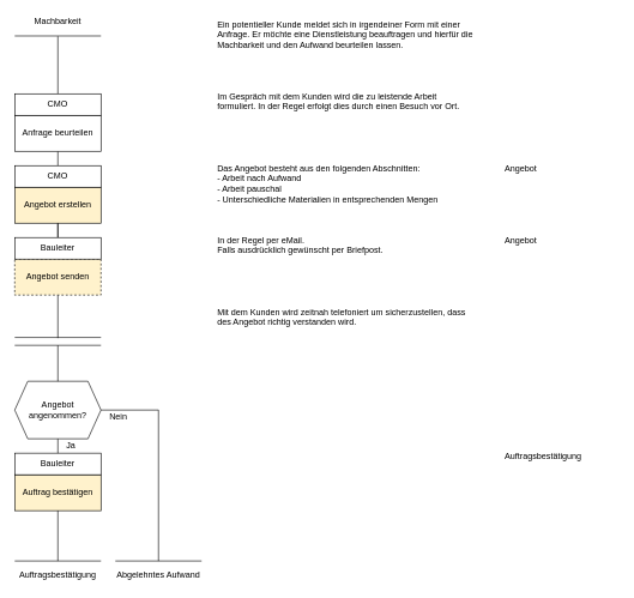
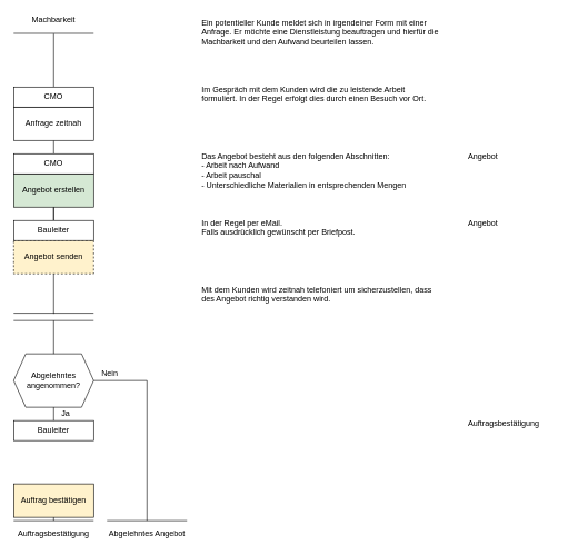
  <mxCell id="0" />
  <mxCell id="1" parent="0" />
  <mxCell id="2" value="Im Gespräch mit dem Kunden wird die zu leistende Arbeit formuliert. In der Regel erfolgt dies durch einen Besuch vor Ort." style="rounded=0;whiteSpace=wrap;html=1;align=left;horizontal=1;verticalAlign=top;strokeColor=none;" parent="1" vertex="1"><mxGeometry x="300" y="120" width="360" height="100" as="geometry" /></mxCell>
  <mxCell id="3" value="" style="endArrow=none;html=1;" parent="1" edge="1"><mxGeometry width="50" height="50" relative="1" as="geometry"><mxPoint x="20" y="49.5" as="sourcePoint" /><mxPoint x="140" y="49.5" as="targetPoint" /></mxGeometry></mxCell>
  <mxCell id="4" value="Machbarkeit" style="text;html=1;strokeColor=none;fillColor=none;align=center;verticalAlign=middle;whiteSpace=wrap;rounded=0;" parent="1" vertex="1"><mxGeometry x="20" y="20" width="120" height="20" as="geometry" /></mxCell>
  <mxCell id="5" value="" style="endArrow=none;html=1;" parent="1" edge="1"><mxGeometry width="50" height="50" relative="1" as="geometry"><mxPoint x="80" y="130" as="sourcePoint" /><mxPoint x="80" y="50" as="targetPoint" /></mxGeometry></mxCell>
  <mxCell id="6" value="" style="verticalLabelPosition=bottom;verticalAlign=top;html=1;shape=hexagon;perimeter=hexagonPerimeter2;arcSize=6;size=0.151;" parent="1" vertex="1"><mxGeometry x="20" y="530" width="120" height="80" as="geometry" /></mxCell>
- <mxCell id="7" value="Angebot angenommen?" style="text;html=1;strokeColor=none;fillColor=none;align=center;verticalAlign=middle;whiteSpace=wrap;rounded=0;" parent="1" vertex="1"><mxGeometry x="20" y="530" width="120" height="80" as="geometry" /></mxCell>
+ <mxCell id="7" value="Abgelehntes angenommen?" style="text;html=1;strokeColor=none;fillColor=none;align=center;verticalAlign=middle;whiteSpace=wrap;rounded=0;" parent="1" vertex="1"><mxGeometry x="20" y="530" width="120" height="80" as="geometry" /></mxCell>
  <mxCell id="8" value="" style="endArrow=none;html=1;" parent="1" edge="1"><mxGeometry width="50" height="50" relative="1" as="geometry"><mxPoint x="80" y="230" as="sourcePoint" /><mxPoint x="80" y="210" as="targetPoint" /></mxGeometry></mxCell>
  <mxCell id="9" value="" style="endArrow=none;html=1;" parent="1" edge="1"><mxGeometry width="50" height="50" relative="1" as="geometry"><mxPoint x="20" y="469" as="sourcePoint" /><mxPoint x="140" y="469" as="targetPoint" /></mxGeometry></mxCell>
  <mxCell id="10" value="" style="endArrow=none;html=1;" parent="1" edge="1"><mxGeometry width="50" height="50" relative="1" as="geometry"><mxPoint x="20" y="480" as="sourcePoint" /><mxPoint x="140" y="480" as="targetPoint" /></mxGeometry></mxCell>
  <mxCell id="11" value="" style="endArrow=none;html=1;exitX=0.5;exitY=0;exitDx=0;exitDy=0;entryX=0.5;entryY=1;entryDx=0;entryDy=0;" parent="1" target="7" edge="1"><mxGeometry width="50" height="50" relative="1" as="geometry"><mxPoint x="80" y="641" as="sourcePoint" /><mxPoint x="380" y="648" as="targetPoint" /></mxGeometry></mxCell>
- <mxCell id="12" value="Anfrage beurteilen" style="rounded=0;whiteSpace=wrap;html=1;" parent="1" vertex="1"><mxGeometry x="20" y="160" width="120" height="50" as="geometry" /></mxCell>
+ <mxCell id="12" value="Anfrage zeitnah" style="rounded=0;whiteSpace=wrap;html=1;" parent="1" vertex="1"><mxGeometry x="20" y="160" width="120" height="50" as="geometry" /></mxCell>
  <mxCell id="13" value="CMO" style="rounded=0;whiteSpace=wrap;html=1;" parent="1" vertex="1"><mxGeometry x="20" y="130" width="120" height="30" as="geometry" /></mxCell>
  <mxCell id="14" value="" style="rounded=0;whiteSpace=wrap;html=1;align=left;horizontal=1;verticalAlign=top;strokeColor=none;" parent="1" vertex="1"><mxGeometry x="700" y="120" width="160" height="100" as="geometry" /></mxCell>
  <mxCell id="15" value="Ein potentieller Kunde meldet sich in irgendeiner Form mit einer Anfrage. Er möchte eine Dienstleistung beauftragen und hierfür die Machbarkeit und den Aufwand beurteilen lassen." style="rounded=0;whiteSpace=wrap;html=1;align=left;horizontal=1;verticalAlign=top;strokeColor=none;" parent="1" vertex="1"><mxGeometry x="300" y="20" width="360" height="100" as="geometry" /></mxCell>
  <mxCell id="16" value="" style="endArrow=none;html=1;" parent="1" edge="1"><mxGeometry width="50" height="50" relative="1" as="geometry"><mxPoint x="80" y="330" as="sourcePoint" /><mxPoint x="80" y="310" as="targetPoint" /></mxGeometry></mxCell>
- <mxCell id="17" value="Angebot erstellen" style="rounded=0;whiteSpace=wrap;html=1;fillColor=#fff2cc;strokeColor=#000000;" parent="1" vertex="1"><mxGeometry x="20" y="260" width="120" height="50" as="geometry" /></mxCell>
+ <mxCell id="17" value="Angebot erstellen" style="rounded=0;whiteSpace=wrap;html=1;fillColor=#d5e8d4;strokeColor=#000000;" parent="1" vertex="1"><mxGeometry x="20" y="260" width="120" height="50" as="geometry" /></mxCell>
  <mxCell id="18" value="CMO" style="rounded=0;whiteSpace=wrap;html=1;" parent="1" vertex="1"><mxGeometry x="20" y="230" width="120" height="30" as="geometry" /></mxCell>
  <mxCell id="19" value="Das Angebot besteht aus den folgenden Abschnitten:&lt;br&gt;- Arbeit nach Aufwand&lt;br&gt;- Arbeit pauschal&lt;br&gt;- Unterschiedliche Materialien in entsprechenden Mengen" style="rounded=0;whiteSpace=wrap;html=1;align=left;horizontal=1;verticalAlign=top;strokeColor=none;" parent="1" vertex="1"><mxGeometry x="300" y="220" width="360" height="100" as="geometry" /></mxCell>
  <mxCell id="20" value="Angebot" style="rounded=0;whiteSpace=wrap;html=1;align=left;horizontal=1;verticalAlign=top;strokeColor=none;" parent="1" vertex="1"><mxGeometry x="700" y="220" width="160" height="100" as="geometry" /></mxCell>
  <mxCell id="21" value="" style="endArrow=none;html=1;" parent="1" edge="1"><mxGeometry width="50" height="50" relative="1" as="geometry"><mxPoint x="80" y="330" as="sourcePoint" /><mxPoint x="80" y="310" as="targetPoint" /></mxGeometry></mxCell>
  <mxCell id="22" value="Angebot senden" style="rounded=0;whiteSpace=wrap;html=1;fillColor=#fff2cc;strokeColor=#000000;dashed=1;" parent="1" vertex="1"><mxGeometry x="20" y="360" width="120" height="50" as="geometry" /></mxCell>
  <mxCell id="23" value="Bauleiter" style="rounded=0;whiteSpace=wrap;html=1;" parent="1" vertex="1"><mxGeometry x="20" y="330" width="120" height="30" as="geometry" /></mxCell>
  <mxCell id="24" value="In der Regel per eMail.&lt;br&gt;Falls ausdrücklich gewünscht per Briefpost.&lt;br&gt;&lt;br&gt;" style="rounded=0;whiteSpace=wrap;html=1;align=left;horizontal=1;verticalAlign=top;strokeColor=none;" parent="1" vertex="1"><mxGeometry x="300" y="320" width="360" height="100" as="geometry" /></mxCell>
  <mxCell id="25" value="Angebot" style="rounded=0;whiteSpace=wrap;html=1;align=left;horizontal=1;verticalAlign=top;strokeColor=none;" parent="1" vertex="1"><mxGeometry x="700" y="320" width="160" height="100" as="geometry" /></mxCell>
  <mxCell id="26" value="Mit dem Kunden wird zeitnah telefoniert um sicherzustellen, dass des Angebot richtig verstanden wird." style="rounded=0;whiteSpace=wrap;html=1;align=left;horizontal=1;verticalAlign=top;strokeColor=none;" parent="1" vertex="1"><mxGeometry x="300" y="420" width="360" height="100" as="geometry" /></mxCell>
- <mxCell id="27" value="Auftrag bestätigen" style="rounded=0;whiteSpace=wrap;html=1;fillColor=#fff2cc;strokeColor=#000000;" parent="1" vertex="1"><mxGeometry x="20" y="660" width="120" height="50" as="geometry" /></mxCell>
+ <mxCell id="27" value="Auftrag bestätigen" style="rounded=0;whiteSpace=wrap;html=1;fillColor=#fff2cc;strokeColor=#000000;" parent="1" vertex="1"><mxGeometry x="20" y="725" width="120" height="50" as="geometry" /></mxCell>
  <mxCell id="28" value="Bauleiter" style="rounded=0;whiteSpace=wrap;html=1;" parent="1" vertex="1"><mxGeometry x="20" y="630" width="120" height="30" as="geometry" /></mxCell>
  <mxCell id="29" value="Auftragsbestätigung" style="text;html=1;strokeColor=none;fillColor=none;align=center;verticalAlign=middle;whiteSpace=wrap;rounded=0;" parent="1" vertex="1"><mxGeometry x="20" y="790" width="120" height="20" as="geometry" /></mxCell>
  <mxCell id="30" value="" style="endArrow=none;html=1;" parent="1" edge="1"><mxGeometry width="50" height="50" relative="1" as="geometry"><mxPoint x="20" y="780" as="sourcePoint" /><mxPoint x="140" y="780" as="targetPoint" /></mxGeometry></mxCell>
  <mxCell id="31" value="" style="endArrow=none;html=1;entryX=0.5;entryY=1;entryDx=0;entryDy=0;" parent="1" target="27" edge="1"><mxGeometry width="50" height="50" relative="1" as="geometry"><mxPoint x="80" y="780" as="sourcePoint" /><mxPoint x="180" y="700" as="targetPoint" /></mxGeometry></mxCell>
  <mxCell id="32" value="" style="endArrow=none;html=1;" parent="1" source="7" edge="1"><mxGeometry width="50" height="50" relative="1" as="geometry"><mxPoint x="330" y="680" as="sourcePoint" /><mxPoint x="80" y="480" as="targetPoint" /></mxGeometry></mxCell>
  <mxCell id="33" value="" style="endArrow=none;html=1;entryX=0.5;entryY=1;entryDx=0;entryDy=0;" parent="1" target="22" edge="1"><mxGeometry width="50" height="50" relative="1" as="geometry"><mxPoint x="80" y="470" as="sourcePoint" /><mxPoint x="380" y="630" as="targetPoint" /></mxGeometry></mxCell>
- <mxCell id="34" value="Abgelehntes Aufwand" style="text;html=1;strokeColor=none;fillColor=none;align=center;verticalAlign=middle;whiteSpace=wrap;rounded=0;" parent="1" vertex="1"><mxGeometry x="160" y="790" width="120" height="20" as="geometry" /></mxCell>
+ <mxCell id="34" value="Abgelehntes Angebot" style="text;html=1;strokeColor=none;fillColor=none;align=center;verticalAlign=middle;whiteSpace=wrap;rounded=0;" parent="1" vertex="1"><mxGeometry x="160" y="790" width="120" height="20" as="geometry" /></mxCell>
  <mxCell id="35" value="" style="endArrow=none;html=1;" parent="1" edge="1"><mxGeometry width="50" height="50" relative="1" as="geometry"><mxPoint x="160" y="780" as="sourcePoint" /><mxPoint x="280" y="780" as="targetPoint" /></mxGeometry></mxCell>
  <mxCell id="36" value="" style="edgeStyle=orthogonalEdgeStyle;rounded=0;orthogonalLoop=1;jettySize=auto;html=1;strokeColor=none;startArrow=none;startFill=0;" parent="1" target="37" edge="1"><mxGeometry relative="1" as="geometry"><mxPoint x="340" y="560" as="sourcePoint" /></mxGeometry></mxCell>
- <mxCell id="37" value="Nein" style="text;html=1;strokeColor=none;fillColor=none;align=left;verticalAlign=middle;whiteSpace=wrap;rounded=0;" parent="1" vertex="1"><mxGeometry x="150" y="570" width="70" height="20" as="geometry" /></mxCell>
+ <mxCell id="37" value="Nein" style="text;html=1;strokeColor=none;fillColor=none;align=left;verticalAlign=middle;whiteSpace=wrap;rounded=0;" parent="1" vertex="1"><mxGeometry x="150" y="550" width="70" height="20" as="geometry" /></mxCell>
  <mxCell id="38" value="Ja" style="text;html=1;strokeColor=none;fillColor=none;align=left;verticalAlign=middle;whiteSpace=wrap;rounded=0;" parent="1" vertex="1"><mxGeometry x="90" y="610" width="70" height="20" as="geometry" /></mxCell>
  <mxCell id="39" value="" style="endArrow=none;html=1;edgeStyle=orthogonalEdgeStyle;entryX=1;entryY=0.5;entryDx=0;entryDy=0;rounded=0;" parent="1" target="7" edge="1"><mxGeometry width="50" height="50" relative="1" as="geometry"><mxPoint x="220" y="780" as="sourcePoint" /><mxPoint x="320" y="710" as="targetPoint" /><Array as="points"><mxPoint x="220" y="570" /></Array></mxGeometry></mxCell>
  <mxCell id="40" value="Auftragsbestätigung" style="rounded=0;whiteSpace=wrap;html=1;align=left;horizontal=1;verticalAlign=top;strokeColor=none;" parent="1" vertex="1"><mxGeometry x="700" y="620" width="160" height="100" as="geometry" /></mxCell>
